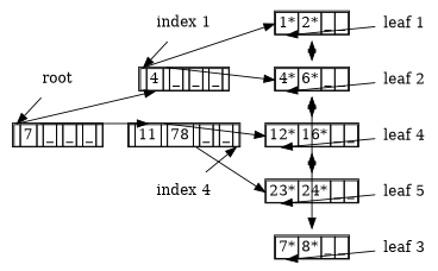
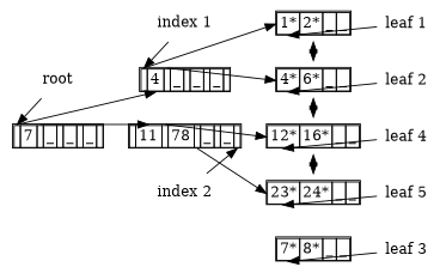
  digraph {
    nodespe=0.1
    rankdir=LR
    ranksep=0.1
    splines=false
    node [shape=none]
    n1 [label=<<table border="1" cellborder="1" cellspacing="0">                     <tr>                         <td port="connector0"></td>                         <td port="key0">7</td>                         <td port="connector1"></td>                         <td port="key1">_</td>                         <td port="connector2"></td>                         <td port="key2">_</td>                         <td port="connector3"></td>                         <td port="key3">_</td>                         <td port="connector4"></td>                     </tr>                 </table>>]
    n2 [label=root]
    n3 [label=<<table border="1" cellborder="1" cellspacing="0">                     <tr>                         <td port="connector0"></td>                         <td port="key0">4</td>                         <td port="connector1"></td>                         <td port="key1">_</td>                         <td port="connector2"></td>                         <td port="key2">_</td>                         <td port="connector3"></td>                         <td port="key3">_</td>                         <td port="connector4"></td>                     </tr>                 </table>>]
    n4 [label=<<table border="1" cellborder="1" cellspacing="0">                     <tr>                         <td port="connector0"></td>                         <td port="key0">11</td>                         <td port="connector1"></td>                         <td port="key1">78</td>                         <td port="connector2"></td>                         <td port="key2">_</td>                         <td port="connector3"></td>                         <td port="key3">_</td>                         <td port="connector4"></td>                     </tr>                 </table>>]
    n5 [label="index 1"]
-   n6 [label="index 4"]
+   n6 [label="index 2"]
    n7 [label=<<table border="1" cellborder="1" cellspacing="0">                     <tr>                         <td port="key0">1*</td>                         <td port="key1">2*</td>                         <td port="key2">_</td>                         <td port="key3">_</td>                     </tr>                 </table>>]
    n8 [label=<<table border="1" cellborder="1" cellspacing="0">                     <tr>                         <td port="key0">4*</td>                         <td port="key1">6*</td>                         <td port="key2">_</td>                         <td port="key3">_</td>                     </tr>                 </table>>]
    n9 [label=<<table border="1" cellborder="1" cellspacing="0">                     <tr>                         <td port="key0">7*</td>                         <td port="key1">8*</td>                         <td port="key2">_</td>                         <td port="key3">_</td>                     </tr>                 </table>>]
    n10 [label=<<table border="1" cellborder="1" cellspacing="0">                     <tr>                         <td port="key0">12*</td>                         <td port="key1">16*</td>                         <td port="key2">_</td>                         <td port="key3">_</td>                     </tr>                 </table>>]
    n11 [label=<<table border="1" cellborder="1" cellspacing="0">                     <tr>                         <td port="key0">23*</td>                         <td port="key1">24*</td>                         <td port="key2">_</td>                         <td port="key3">_</td>                     </tr>                 </table>>]
    n12 [label="leaf 1"]
    n13 [label="leaf 2"]
    n14 [label="leaf 3"]
    n15 [label="leaf 4"]
    n16 [label="leaf 5"]
    rank1 [style=invisible shape=""]
    subgraph sub_1 {
      rank=min
      n1
      n2
    }
    subgraph sub_2 {
      rank=same
      n3
      n4
      n5
      n6
    }
    subgraph sub_3 {
      rank=same
      n7
      n8
      n9
      n10
      n11
    }
    subgraph sub_4 {
      rank=max
      n12
      n13
      n14
      n15
      n16
    }
    n1 -> n3 [headport=key0 tailport=connector0]
    n1 -> n4 [headport=key0 tailport=connector1]
    n2 -> n1 [headport=connector0]
    n3 -> n4 [style=invis]
    n3 -> n7 [headport=key0 tailport=connector0]
    n3 -> n8 [headport=key0 tailport=connector1]
    n4 -> n6 [style=invis]
    n4 -> n10 [headport=key0 tailport=connector1]
    n4 -> n11 [headport=key0 tailport=connector2]
    n5 -> n3 [headport=connector0]
    n5 -> n3 [style=invis]
    n6 -> n4 [headport=connector4]
    n7 -> n8 [constraint=false dir=both]
-   n8 -> n9 [constraint=false dir=both]
    n8 -> n10 [constraint=false dir=both]
    n10 -> n11 [constraint=false dir=both]
    n12 -> n7 [headport=key0]
    n12 -> n13 [constraint=false style=invis]
    n13 -> n8 [headport=key0]
    n13 -> n14 [constraint=false style=invis]
    n14 -> n9 [headport=key0]
    n14 -> n15 [constraint=false style=invis]
    n15 -> n10 [headport=key0]
    n15 -> n16 [constraint=false style=invis]
    n16 -> n11 [headport=key0]
    rank1 -> n5 [style=invis]
  }
